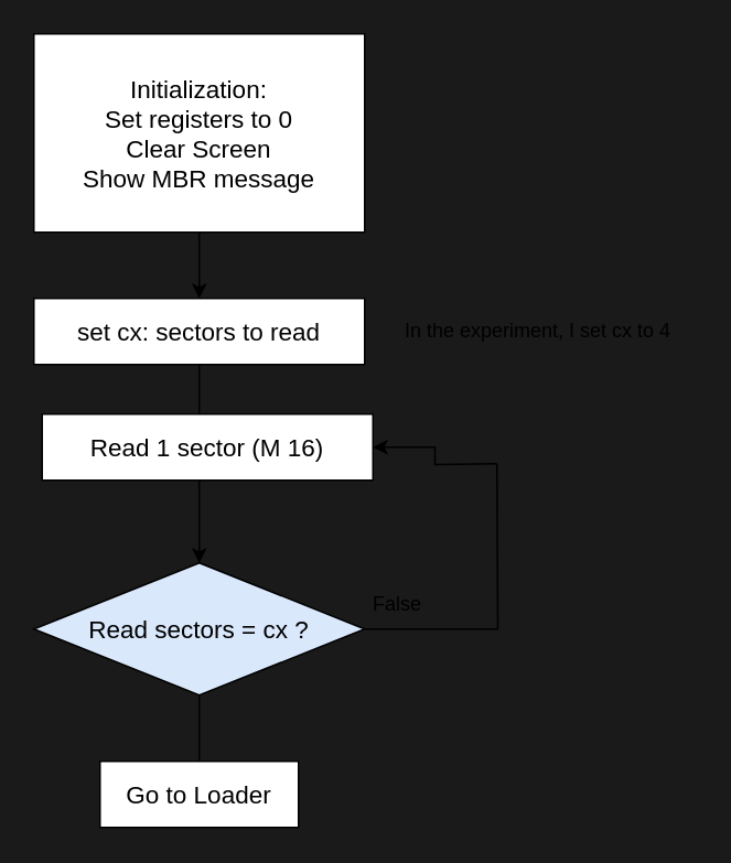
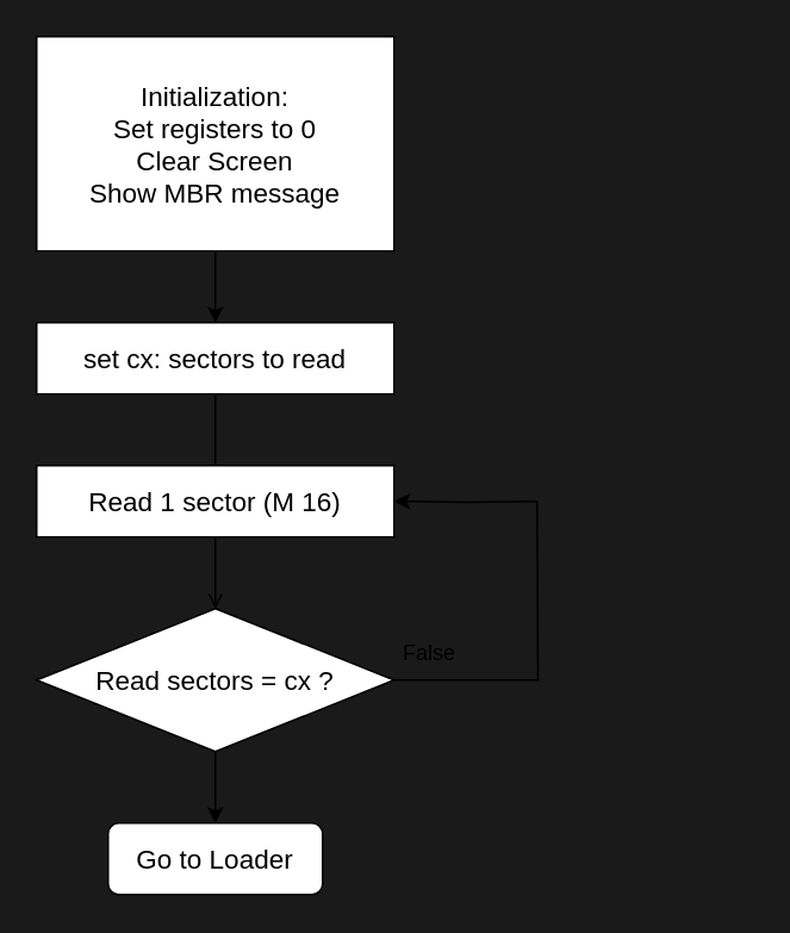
  <mxCell id="0" />
  <mxCell id="1" parent="0" />
  <mxCell id="2" value="" style="edgeStyle=orthogonalEdgeStyle;rounded=0;orthogonalLoop=1;jettySize=auto;html=1;" edge="1" parent="1" source="3" target="5"><mxGeometry relative="1" as="geometry" /></mxCell>
  <mxCell id="3" value="Initialization:&lt;div&gt;Set registers to 0&lt;br&gt;&lt;div&gt;Clear Screen&lt;/div&gt;&lt;div&gt;Show MBR message&lt;/div&gt;&lt;/div&gt;" style="rounded=0;whiteSpace=wrap;html=1;fontSize=15;align=center;" parent="1" vertex="1"><mxGeometry x="20" y="20" width="200" height="120" as="geometry" /></mxCell>
- <mxCell id="4" value="" style="edgeStyle=orthogonalEdgeStyle;rounded=0;orthogonalLoop=1;jettySize=auto;html=1;" edge="1" parent="1" source="5" target="8"><mxGeometry relative="1" as="geometry" /></mxCell>
+ <mxCell id="4" value="" style="edgeStyle=orthogonalEdgeStyle;rounded=0;orthogonalLoop=1;jettySize=auto;html=1;endArrow=open;" edge="1" parent="1" source="5" target="8"><mxGeometry relative="1" as="geometry" /></mxCell>
  <mxCell id="5" value="set cx: sectors to read" style="whiteSpace=wrap;html=1;fontSize=15;rounded=0;" vertex="1" parent="1"><mxGeometry x="20" y="180" width="200" height="40" as="geometry" /></mxCell>
  <mxCell id="6" style="edgeStyle=orthogonalEdgeStyle;rounded=0;orthogonalLoop=1;jettySize=auto;html=1;exitX=1;exitY=0.5;exitDx=0;exitDy=0;endArrow=none;endFill=0;" edge="1" parent="1" source="8"><mxGeometry relative="1" as="geometry"><mxPoint x="300" y="280" as="targetPoint" /></mxGeometry></mxCell>
- <mxCell id="7" value="" style="edgeStyle=orthogonalEdgeStyle;rounded=0;orthogonalLoop=1;jettySize=auto;html=1;endArrow=none;" edge="1" parent="1" source="8" target="11"><mxGeometry relative="1" as="geometry" /></mxCell>
- <mxCell id="8" value="Read sectors = cx ?" style="rhombus;whiteSpace=wrap;html=1;fontSize=15;rounded=0;fillColor=#dae8fc;" vertex="1" parent="1"><mxGeometry x="20" y="340" width="200" height="80" as="geometry" /></mxCell>
- <mxCell id="9" value="Read 1 sector (M 16)" style="whiteSpace=wrap;html=1;fontSize=15;rounded=0;" vertex="1" parent="1"><mxGeometry x="25" y="250" width="200" height="40" as="geometry" /></mxCell>
+ <mxCell id="7" value="" style="edgeStyle=orthogonalEdgeStyle;rounded=0;orthogonalLoop=1;jettySize=auto;html=1;" edge="1" parent="1" source="8" target="11"><mxGeometry relative="1" as="geometry" /></mxCell>
+ <mxCell id="8" value="Read sectors = cx ?" style="rhombus;whiteSpace=wrap;html=1;fontSize=15;rounded=0;" vertex="1" parent="1"><mxGeometry x="20" y="340" width="200" height="80" as="geometry" /></mxCell>
+ <mxCell id="9" value="Read 1 sector (M 16)" style="whiteSpace=wrap;html=1;fontSize=15;rounded=0;" vertex="1" parent="1"><mxGeometry x="20" y="260" width="200" height="40" as="geometry" /></mxCell>
  <mxCell id="10" value="" style="edgeStyle=orthogonalEdgeStyle;rounded=0;orthogonalLoop=1;jettySize=auto;html=1;" edge="1" parent="1" target="9"><mxGeometry relative="1" as="geometry"><mxPoint x="300" y="280" as="sourcePoint" /></mxGeometry></mxCell>
- <mxCell id="11" value="Go to Loader" style="whiteSpace=wrap;html=1;fontSize=15;rounded=0;" vertex="1" parent="1"><mxGeometry x="60" y="460" width="120" height="40" as="geometry" /></mxCell>
+ <mxCell id="11" value="Go to Loader" style="whiteSpace=wrap;html=1;fontSize=15;rounded=1;" vertex="1" parent="1"><mxGeometry x="60" y="460" width="120" height="40" as="geometry" /></mxCell>
  <mxCell id="12" value="False" style="text;html=1;align=center;verticalAlign=middle;whiteSpace=wrap;rounded=0;" vertex="1" parent="1"><mxGeometry x="210" y="350" width="60" height="30" as="geometry" /></mxCell>
- <mxCell id="13" value="In the experiment, I set cx to 4" style="text;html=1;align=center;verticalAlign=middle;whiteSpace=wrap;rounded=0;" vertex="1" parent="1"><mxGeometry x="230" y="185" width="190" height="30" as="geometry" /></mxCell>
